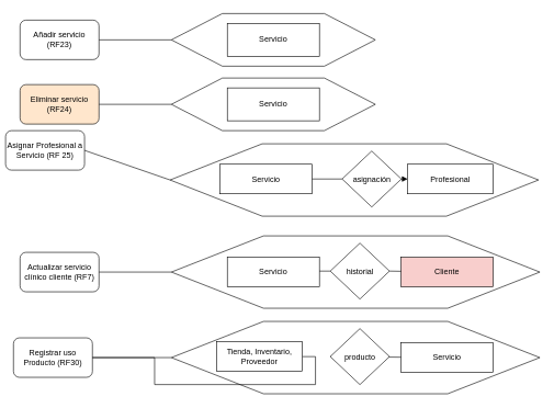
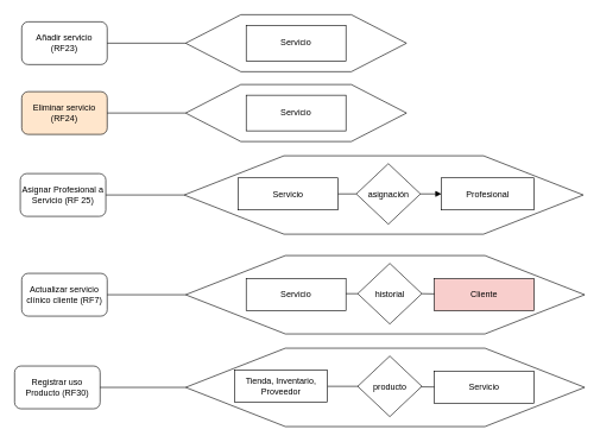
  <mxCell id="0" />
  <mxCell id="1" parent="0" />
  <mxCell id="2" value="Añadir servicio (RF23)" style="rounded=1;whiteSpace=wrap;html=1;" parent="1" vertex="1"><mxGeometry x="30" y="30" width="120" height="60" as="geometry" /></mxCell>
  <mxCell id="3" value="" style="shape=hexagon;perimeter=hexagonPerimeter2;whiteSpace=wrap;html=1;" parent="1" vertex="1"><mxGeometry x="260" y="20" width="310" height="80" as="geometry" /></mxCell>
  <mxCell id="4" value="Servicio" style="rounded=0;whiteSpace=wrap;html=1;" parent="1" vertex="1"><mxGeometry x="345" y="35" width="140" height="50" as="geometry" /></mxCell>
  <mxCell id="5" value="" style="endArrow=none;html=1;entryX=0;entryY=0.5;entryDx=0;entryDy=0;exitX=1;exitY=0.5;exitDx=0;exitDy=0;" parent="1" source="2" target="3" edge="1"><mxGeometry width="50" height="50" relative="1" as="geometry"><mxPoint x="30" y="170" as="sourcePoint" /><mxPoint x="80" y="120" as="targetPoint" /></mxGeometry></mxCell>
  <mxCell id="6" value="Eliminar servicio (RF24)" style="rounded=1;whiteSpace=wrap;html=1;fillColor=#ffe6cc;" parent="1" vertex="1"><mxGeometry x="30" y="128" width="120" height="60" as="geometry" /></mxCell>
  <mxCell id="7" value="" style="shape=hexagon;perimeter=hexagonPerimeter2;whiteSpace=wrap;html=1;" parent="1" vertex="1"><mxGeometry x="260" y="118" width="310" height="80" as="geometry" /></mxCell>
  <mxCell id="8" value="Servicio" style="rounded=0;whiteSpace=wrap;html=1;" parent="1" vertex="1"><mxGeometry x="345" y="133" width="140" height="50" as="geometry" /></mxCell>
  <mxCell id="9" value="" style="endArrow=none;html=1;entryX=0;entryY=0.5;entryDx=0;entryDy=0;exitX=1;exitY=0.5;exitDx=0;exitDy=0;" parent="1" source="6" target="7" edge="1"><mxGeometry width="50" height="50" relative="1" as="geometry"><mxPoint x="30" y="268" as="sourcePoint" /><mxPoint x="80" y="218" as="targetPoint" /></mxGeometry></mxCell>
  <mxCell id="10" value="" style="shape=hexagon;perimeter=hexagonPerimeter2;whiteSpace=wrap;html=1;" parent="1" vertex="1"><mxGeometry x="260" y="358" width="560" height="110" as="geometry" /></mxCell>
  <mxCell id="11" value="Actualizar servicio clínico cliente (RF7)" style="rounded=1;whiteSpace=wrap;html=1;" parent="1" vertex="1"><mxGeometry x="30" y="383" width="120" height="60" as="geometry" /></mxCell>
  <mxCell id="12" value="" style="endArrow=none;html=1;entryX=0;entryY=0.5;entryDx=0;entryDy=0;exitX=1;exitY=0.5;exitDx=0;exitDy=0;" parent="1" source="11" target="10" edge="1"><mxGeometry width="50" height="50" relative="1" as="geometry"><mxPoint x="30" y="508" as="sourcePoint" /><mxPoint x="260" y="398" as="targetPoint" /></mxGeometry></mxCell>
  <mxCell id="13" value="" style="endArrow=none;html=1;entryX=0;entryY=0.5;entryDx=0;entryDy=0;" parent="1" target="14" edge="1"><mxGeometry width="50" height="50" relative="1" as="geometry"><mxPoint x="476" y="411.5" as="sourcePoint" /><mxPoint x="530" y="398" as="targetPoint" /></mxGeometry></mxCell>
  <mxCell id="14" value="historial" style="rhombus;whiteSpace=wrap;html=1;" parent="1" vertex="1"><mxGeometry x="501.5" y="369" width="90" height="85" as="geometry" /></mxCell>
  <mxCell id="15" value="" style="endArrow=none;html=1;exitX=1;exitY=0.5;exitDx=0;exitDy=0;" parent="1" source="14" edge="1"><mxGeometry width="50" height="50" relative="1" as="geometry"><mxPoint x="555" y="398" as="sourcePoint" /><mxPoint x="610" y="411.832" as="targetPoint" /></mxGeometry></mxCell>
  <mxCell id="16" value="" style="shape=hexagon;perimeter=hexagonPerimeter2;whiteSpace=wrap;html=1;" parent="1" vertex="1"><mxGeometry x="258" y="218" width="560" height="110" as="geometry" /></mxCell>
- <mxCell id="17" value="Asignar Profesional a Servicio (RF 25)" style="rounded=1;whiteSpace=wrap;html=1;" parent="1" vertex="1"><mxGeometry x="8" y="198" width="120" height="60" as="geometry" /></mxCell>
+ <mxCell id="17" value="Asignar Profesional a Servicio (RF 25)" style="rounded=1;whiteSpace=wrap;html=1;" parent="1" vertex="1"><mxGeometry x="28" y="243" width="120" height="60" as="geometry" /></mxCell>
  <mxCell id="18" value="Servicio" style="rounded=0;whiteSpace=wrap;html=1;" parent="1" vertex="1"><mxGeometry x="334" y="249" width="140" height="45" as="geometry" /></mxCell>
  <mxCell id="19" value="" style="endArrow=none;html=1;entryX=0;entryY=0.5;entryDx=0;entryDy=0;exitX=1;exitY=0.5;exitDx=0;exitDy=0;" parent="1" source="17" target="16" edge="1"><mxGeometry width="50" height="50" relative="1" as="geometry"><mxPoint x="28" y="368" as="sourcePoint" /><mxPoint x="258" y="258" as="targetPoint" /></mxGeometry></mxCell>
  <mxCell id="20" value="Profesional" style="rounded=0;whiteSpace=wrap;html=1;" parent="1" vertex="1"><mxGeometry x="619" y="249" width="130" height="45" as="geometry" /></mxCell>
  <mxCell id="21" value="" style="endArrow=none;html=1;entryX=0;entryY=0.5;entryDx=0;entryDy=0;" parent="1" source="18" target="22" edge="1"><mxGeometry width="50" height="50" relative="1" as="geometry"><mxPoint x="488" y="258" as="sourcePoint" /><mxPoint x="528" y="258" as="targetPoint" /></mxGeometry></mxCell>
- <mxCell id="22" value="asignación" style="rhombus;whiteSpace=wrap;html=1;" parent="1" vertex="1"><mxGeometry x="519.5" y="229" width="90" height="85" as="geometry" /></mxCell>
+ <mxCell id="22" value="asignación" style="rhombus;whiteSpace=wrap;html=1;" parent="1" vertex="1"><mxGeometry x="499.5" y="229" width="90" height="85" as="geometry" /></mxCell>
  <mxCell id="23" value="" style="endArrow=block;html=1;exitX=1;exitY=0.5;exitDx=0;exitDy=0;" parent="1" source="22" target="20" edge="1"><mxGeometry width="50" height="50" relative="1" as="geometry"><mxPoint x="553" y="258" as="sourcePoint" /><mxPoint x="588" y="258" as="targetPoint" /></mxGeometry></mxCell>
  <mxCell id="24" value="" style="shape=hexagon;perimeter=hexagonPerimeter2;whiteSpace=wrap;html=1;" parent="1" vertex="1"><mxGeometry x="260" y="488" width="560" height="110" as="geometry" /></mxCell>
  <mxCell id="25" value="Registrar uso Producto (RF30)" style="rounded=1;whiteSpace=wrap;html=1;" parent="1" vertex="1"><mxGeometry x="20" y="513" width="120" height="60" as="geometry" /></mxCell>
  <mxCell id="26" value="Servicio" style="rounded=0;whiteSpace=wrap;html=1;" parent="1" vertex="1"><mxGeometry x="609" y="520.5" width="140" height="45" as="geometry" /></mxCell>
  <mxCell id="27" value="" style="endArrow=none;html=1;entryX=0;entryY=0.5;entryDx=0;entryDy=0;exitX=1;exitY=0.5;exitDx=0;exitDy=0;" parent="1" source="25" target="24" edge="1"><mxGeometry width="50" height="50" relative="1" as="geometry"><mxPoint x="30" y="638" as="sourcePoint" /><mxPoint x="260" y="528" as="targetPoint" /></mxGeometry></mxCell>
- <mxCell id="28" style="edgeStyle=orthogonalEdgeStyle;rounded=0;orthogonalLoop=1;jettySize=auto;html=1;exitX=1;exitY=0.5;exitDx=0;exitDy=0;endArrow=none;endFill=0;" parent="1" source="29" target="25" edge="1"><mxGeometry relative="1" as="geometry" /></mxCell>
+ <mxCell id="28" style="edgeStyle=orthogonalEdgeStyle;rounded=0;orthogonalLoop=1;jettySize=auto;html=1;exitX=1;exitY=0.5;exitDx=0;exitDy=0;entryX=0;entryY=0.5;entryDx=0;entryDy=0;endArrow=none;endFill=0;" parent="1" source="29" target="31" edge="1"><mxGeometry relative="1" as="geometry" /></mxCell>
  <mxCell id="29" value="Tienda, Inventario, Proveedor" style="rounded=0;whiteSpace=wrap;html=1;" parent="1" vertex="1"><mxGeometry x="329" y="519" width="130" height="45" as="geometry" /></mxCell>
  <mxCell id="30" value="" style="endArrow=none;html=1;entryX=0;entryY=0.5;entryDx=0;entryDy=0;" parent="1" source="26" target="31" edge="1"><mxGeometry width="50" height="50" relative="1" as="geometry"><mxPoint x="490" y="528" as="sourcePoint" /><mxPoint x="530" y="528" as="targetPoint" /></mxGeometry></mxCell>
  <mxCell id="31" value="producto" style="rhombus;whiteSpace=wrap;html=1;" parent="1" vertex="1"><mxGeometry x="501.5" y="499" width="90" height="85" as="geometry" /></mxCell>
  <mxCell id="32" value="Cliente" style="rounded=0;whiteSpace=wrap;html=1;fillColor=#f8cecc;" parent="1" vertex="1"><mxGeometry x="609" y="390.5" width="140" height="45" as="geometry" /></mxCell>
  <mxCell id="33" value="Servicio" style="rounded=0;whiteSpace=wrap;html=1;" parent="1" vertex="1"><mxGeometry x="345" y="390.5" width="140" height="45" as="geometry" /></mxCell>
